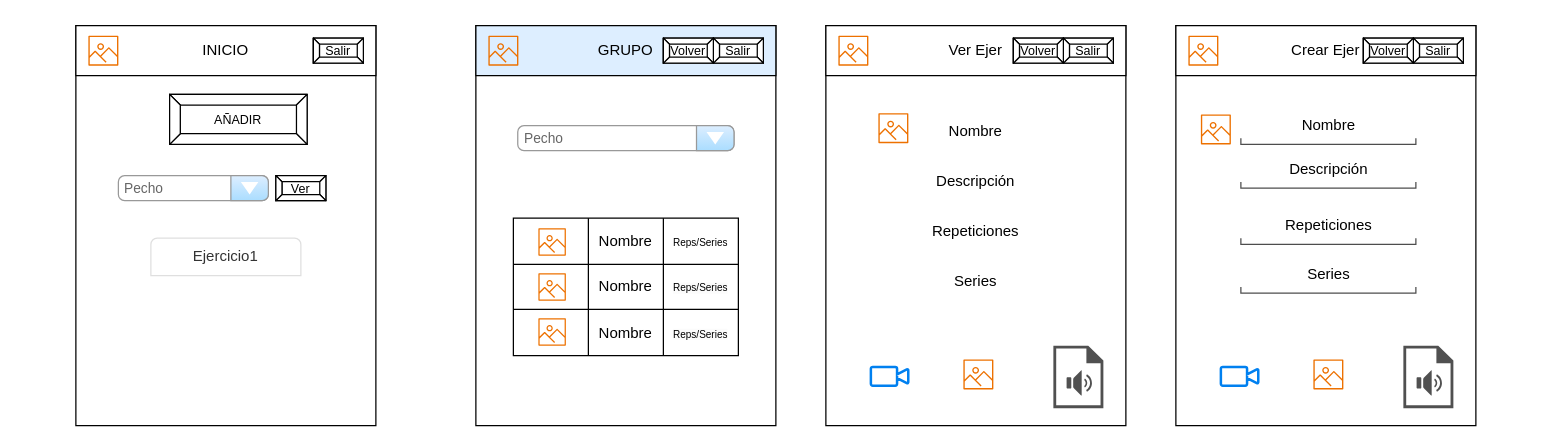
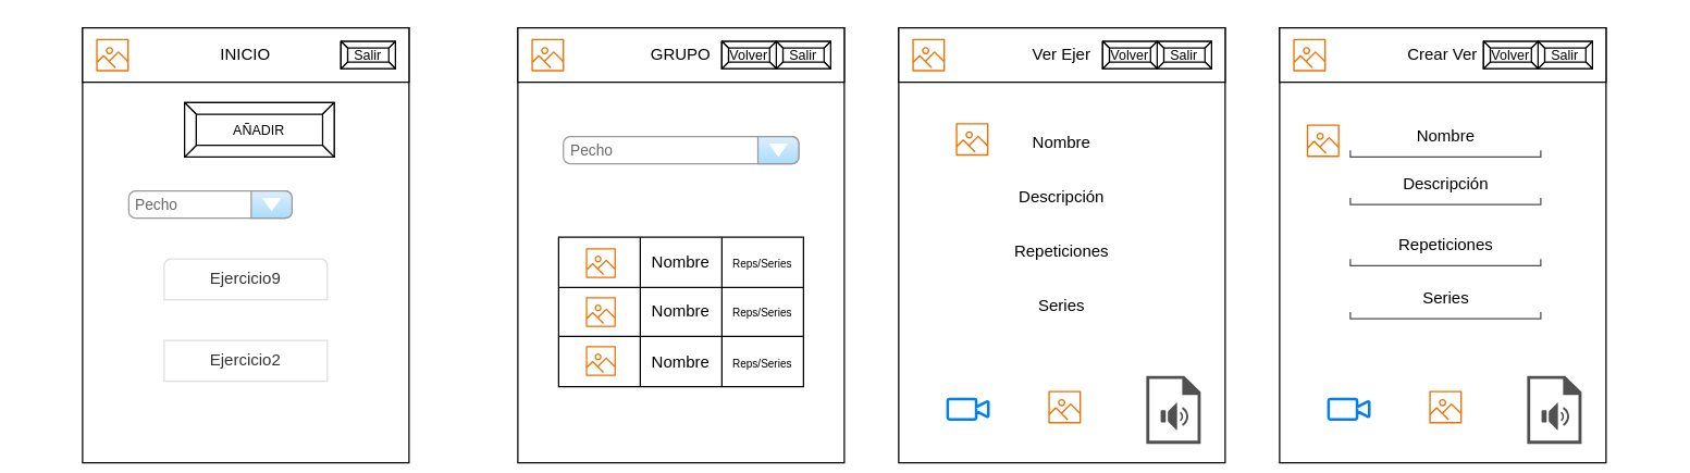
  <mxCell id="0" />
  <mxCell id="1" parent="0" />
  <mxCell id="2" value="" style="rounded=0;whiteSpace=wrap;html=1;rotation=90;" vertex="1" parent="1"><mxGeometry y="60" width="320" height="240" as="geometry" x="20" /></mxCell>
  <mxCell id="3" value="INICIO" style="rounded=0;whiteSpace=wrap;html=1;" vertex="1" parent="1"><mxGeometry x="60" y="20" width="240" height="40" as="geometry" /></mxCell>
  <mxCell id="4" value="Pecho" style="strokeWidth=1;shadow=0;dashed=0;align=center;html=1;shape=mxgraph.mockup.forms.comboBox;strokeColor=#999999;fillColor=#ddeeff;align=left;fillColor2=#aaddff;mainText=;fontColor=#666666;fontSize=11;spacingLeft=3;fontStyle=0" vertex="1" parent="1"><mxGeometry x="94" y="140" width="120" height="20" as="geometry" /></mxCell>
  <mxCell id="5" value="Salir" style="labelPosition=center;verticalLabelPosition=middle;align=center;html=1;shape=mxgraph.basic.button;dx=4.88;whiteSpace=wrap;fontSize=10;" vertex="1" parent="1"><mxGeometry x="250" y="30" width="40" height="20" as="geometry" /></mxCell>
  <mxCell id="6" value="" style="sketch=0;outlineConnect=0;fontColor=#232F3E;gradientColor=none;fillColor=#ED7100;strokeColor=none;dashed=0;verticalLabelPosition=bottom;verticalAlign=top;align=center;html=1;fontSize=12;fontStyle=0;aspect=fixed;pointerEvents=1;shape=mxgraph.aws4.container_registry_image;" vertex="1" parent="1"><mxGeometry x="70" y="28" width="24" height="24" as="geometry" /></mxCell>
  <mxCell id="7" value="AÑADIR" style="labelPosition=center;verticalLabelPosition=middle;align=center;html=1;shape=mxgraph.basic.button;dx=8.53;whiteSpace=wrap;fontSize=10;" vertex="1" parent="1"><mxGeometry x="135" y="75" width="110" height="40" as="geometry" /></mxCell>
- <mxCell id="8" value="Ver" style="labelPosition=center;verticalLabelPosition=middle;align=center;html=1;shape=mxgraph.basic.button;dx=4.88;whiteSpace=wrap;fontSize=10;" vertex="1" parent="1"><mxGeometry x="220" y="140" width="40" height="20" as="geometry" /></mxCell>
- <mxCell id="9" value="Ejercicio1" style="text;strokeColor=#DFDFDF;fillColor=#FFFFFF;align=center;verticalAlign=middle;spacingLeft=10;spacingRight=10;overflow=hidden;points=[[0,0.5],[1,0.5]];portConstraint=eastwest;rotatable=0;whiteSpace=wrap;html=1;shape=mxgraph.bootstrap.topButton;rSize=5;fontColor=#333333;" vertex="1" parent="1"><mxGeometry x="120" y="190" width="120" height="30" as="geometry" /></mxCell>
+ <mxCell id="9" value="Ejercicio9" style="text;strokeColor=#DFDFDF;fillColor=#FFFFFF;align=center;verticalAlign=middle;spacingLeft=10;spacingRight=10;overflow=hidden;points=[[0,0.5],[1,0.5]];portConstraint=eastwest;rotatable=0;whiteSpace=wrap;html=1;shape=mxgraph.bootstrap.topButton;rSize=5;fontColor=#333333;" vertex="1" parent="1"><mxGeometry x="120" y="190" width="120" height="30" as="geometry" /></mxCell>
+ <mxCell id="10" value="Ejercicio2" style="text;strokeColor=#DFDFDF;fillColor=#FFFFFF;align=center;verticalAlign=middle;spacingLeft=10;spacingRight=10;overflow=hidden;points=[[0,0.5],[1,0.5]];portConstraint=eastwest;rotatable=0;whiteSpace=wrap;html=1;rSize=5;fontColor=#333333;" vertex="1" parent="1"><mxGeometry x="120" y="250" width="120" height="30" as="geometry" /></mxCell>
  <mxCell id="11" value="" style="rounded=0;whiteSpace=wrap;html=1;rotation=90;" vertex="1" parent="1"><mxGeometry x="340" y="60" width="320" height="240" as="geometry" /></mxCell>
- <mxCell id="12" value="GRUPO" style="rounded=0;whiteSpace=wrap;html=1;fillColor=#ddeeff;" vertex="1" parent="1"><mxGeometry x="380" y="20" width="240" height="40" as="geometry" /></mxCell>
+ <mxCell id="12" value="GRUPO" style="rounded=0;whiteSpace=wrap;html=1;" vertex="1" parent="1"><mxGeometry x="380" y="20" width="240" height="40" as="geometry" /></mxCell>
  <mxCell id="13" value="Pecho" style="strokeWidth=1;shadow=0;dashed=0;align=center;html=1;shape=mxgraph.mockup.forms.comboBox;strokeColor=#999999;fillColor=#ddeeff;align=left;fillColor2=#aaddff;mainText=;fontColor=#666666;fontSize=11;spacingLeft=3;fontStyle=0" vertex="1" parent="1"><mxGeometry x="413.5" y="100" width="173" height="20" as="geometry" /></mxCell>
  <mxCell id="14" value="Salir" style="labelPosition=center;verticalLabelPosition=middle;align=center;html=1;shape=mxgraph.basic.button;dx=4.88;whiteSpace=wrap;fontSize=10;" vertex="1" parent="1"><mxGeometry x="570" y="30" width="40" height="20" as="geometry" /></mxCell>
  <mxCell id="15" value="" style="sketch=0;outlineConnect=0;fontColor=#232F3E;gradientColor=none;fillColor=#ED7100;strokeColor=none;dashed=0;verticalLabelPosition=bottom;verticalAlign=top;align=center;html=1;fontSize=12;fontStyle=0;aspect=fixed;pointerEvents=1;shape=mxgraph.aws4.container_registry_image;" vertex="1" parent="1"><mxGeometry x="390" y="28" width="24" height="24" as="geometry" /></mxCell>
  <mxCell id="16" value="Volver" style="labelPosition=center;verticalLabelPosition=middle;align=center;html=1;shape=mxgraph.basic.button;dx=4.88;whiteSpace=wrap;fontSize=10;" vertex="1" parent="1"><mxGeometry x="530" y="30" width="40" height="20" as="geometry" /></mxCell>
  <mxCell id="17" value="" style="shape=table;startSize=0;container=1;collapsible=0;childLayout=tableLayout;fontSize=16;" vertex="1" parent="1"><mxGeometry x="410" y="174" width="180" height="110" as="geometry" /></mxCell>
  <mxCell id="18" value="" style="shape=tableRow;horizontal=0;startSize=0;swimlaneHead=0;swimlaneBody=0;strokeColor=inherit;top=0;left=0;bottom=0;right=0;collapsible=0;dropTarget=0;fillColor=none;points=[[0,0.5],[1,0.5]];portConstraint=eastwest;fontSize=16;" vertex="1" parent="17"><mxGeometry width="180" height="37" as="geometry" /></mxCell>
  <mxCell id="19" value="" style="shape=partialRectangle;html=1;whiteSpace=wrap;connectable=0;strokeColor=inherit;overflow=hidden;fillColor=none;top=0;left=0;bottom=0;right=0;pointerEvents=1;fontSize=16;" vertex="1" parent="18"><mxGeometry width="60" height="37" as="geometry"><mxRectangle width="60" height="37" as="alternateBounds" /></mxGeometry></mxCell>
  <mxCell id="20" value="Nombre" style="shape=partialRectangle;html=1;whiteSpace=wrap;connectable=0;strokeColor=inherit;overflow=hidden;fillColor=none;top=0;left=0;bottom=0;right=0;pointerEvents=1;fontSize=12;" vertex="1" parent="18"><mxGeometry x="60" width="60" height="37" as="geometry"><mxRectangle width="60" height="37" as="alternateBounds" /></mxGeometry></mxCell>
  <mxCell id="21" value="&lt;font style=&quot;font-size: 8px;&quot;&gt;Reps/Series&lt;/font&gt;" style="shape=partialRectangle;html=1;whiteSpace=wrap;connectable=0;strokeColor=inherit;overflow=hidden;fillColor=none;top=0;left=0;bottom=0;right=0;pointerEvents=1;fontSize=12;" vertex="1" parent="18"><mxGeometry x="120" width="60" height="37" as="geometry"><mxRectangle width="60" height="37" as="alternateBounds" /></mxGeometry></mxCell>
  <mxCell id="22" value="" style="shape=tableRow;horizontal=0;startSize=0;swimlaneHead=0;swimlaneBody=0;strokeColor=inherit;top=0;left=0;bottom=0;right=0;collapsible=0;dropTarget=0;fillColor=none;points=[[0,0.5],[1,0.5]];portConstraint=eastwest;fontSize=16;" vertex="1" parent="17"><mxGeometry y="37" width="180" height="36" as="geometry" /></mxCell>
  <mxCell id="23" value="" style="shape=partialRectangle;html=1;whiteSpace=wrap;connectable=0;strokeColor=inherit;overflow=hidden;fillColor=none;top=0;left=0;bottom=0;right=0;pointerEvents=1;fontSize=16;" vertex="1" parent="22"><mxGeometry width="60" height="36" as="geometry"><mxRectangle width="60" height="36" as="alternateBounds" /></mxGeometry></mxCell>
  <mxCell id="24" value="Nombre" style="shape=partialRectangle;html=1;whiteSpace=wrap;connectable=0;strokeColor=inherit;overflow=hidden;fillColor=none;top=0;left=0;bottom=0;right=0;pointerEvents=1;fontSize=12;" vertex="1" parent="22"><mxGeometry x="60" width="60" height="36" as="geometry"><mxRectangle width="60" height="36" as="alternateBounds" /></mxGeometry></mxCell>
  <mxCell id="25" value="&lt;span style=&quot;color: rgb(0, 0, 0); font-family: Helvetica; font-size: 8px; font-style: normal; font-variant-ligatures: normal; font-variant-caps: normal; font-weight: 400; letter-spacing: normal; orphans: 2; text-align: center; text-indent: 0px; text-transform: none; widows: 2; word-spacing: 0px; -webkit-text-stroke-width: 0px; white-space: normal; background-color: rgb(251, 251, 251); text-decoration-thickness: initial; text-decoration-style: initial; text-decoration-color: initial; display: inline !important; float: none;&quot;&gt;Reps/Series&lt;/span&gt;" style="shape=partialRectangle;html=1;whiteSpace=wrap;connectable=0;strokeColor=inherit;overflow=hidden;fillColor=none;top=0;left=0;bottom=0;right=0;pointerEvents=1;fontSize=12;" vertex="1" parent="22"><mxGeometry x="120" width="60" height="36" as="geometry"><mxRectangle width="60" height="36" as="alternateBounds" /></mxGeometry></mxCell>
  <mxCell id="26" value="" style="shape=tableRow;horizontal=0;startSize=0;swimlaneHead=0;swimlaneBody=0;strokeColor=inherit;top=0;left=0;bottom=0;right=0;collapsible=0;dropTarget=0;fillColor=none;points=[[0,0.5],[1,0.5]];portConstraint=eastwest;fontSize=16;" vertex="1" parent="17"><mxGeometry y="73" width="180" height="37" as="geometry" /></mxCell>
  <mxCell id="27" value="" style="shape=partialRectangle;html=1;whiteSpace=wrap;connectable=0;strokeColor=inherit;overflow=hidden;fillColor=none;top=0;left=0;bottom=0;right=0;pointerEvents=1;fontSize=16;" vertex="1" parent="26"><mxGeometry width="60" height="37" as="geometry"><mxRectangle width="60" height="37" as="alternateBounds" /></mxGeometry></mxCell>
  <mxCell id="28" value="Nombre" style="shape=partialRectangle;html=1;whiteSpace=wrap;connectable=0;strokeColor=inherit;overflow=hidden;fillColor=none;top=0;left=0;bottom=0;right=0;pointerEvents=1;fontSize=12;" vertex="1" parent="26"><mxGeometry x="60" width="60" height="37" as="geometry"><mxRectangle width="60" height="37" as="alternateBounds" /></mxGeometry></mxCell>
  <mxCell id="29" value="&lt;span style=&quot;color: rgb(0, 0, 0); font-family: Helvetica; font-size: 8px; font-style: normal; font-variant-ligatures: normal; font-variant-caps: normal; font-weight: 400; letter-spacing: normal; orphans: 2; text-align: center; text-indent: 0px; text-transform: none; widows: 2; word-spacing: 0px; -webkit-text-stroke-width: 0px; white-space: normal; background-color: rgb(251, 251, 251); text-decoration-thickness: initial; text-decoration-style: initial; text-decoration-color: initial; display: inline !important; float: none;&quot;&gt;Reps/Series&lt;/span&gt;" style="shape=partialRectangle;html=1;whiteSpace=wrap;connectable=0;strokeColor=inherit;overflow=hidden;fillColor=none;top=0;left=0;bottom=0;right=0;pointerEvents=1;fontSize=12;" vertex="1" parent="26"><mxGeometry x="120" width="60" height="37" as="geometry"><mxRectangle width="60" height="37" as="alternateBounds" /></mxGeometry></mxCell>
  <mxCell id="30" value="" style="sketch=0;outlineConnect=0;fontColor=#232F3E;gradientColor=none;fillColor=#ED7100;strokeColor=none;dashed=0;verticalLabelPosition=bottom;verticalAlign=top;align=center;html=1;fontSize=12;fontStyle=0;aspect=fixed;pointerEvents=1;shape=mxgraph.aws4.container_registry_image;" vertex="1" parent="1"><mxGeometry x="430" y="182" width="22" height="22" as="geometry" /></mxCell>
  <mxCell id="31" value="" style="sketch=0;outlineConnect=0;fontColor=#232F3E;gradientColor=none;fillColor=#ED7100;strokeColor=none;dashed=0;verticalLabelPosition=bottom;verticalAlign=top;align=center;html=1;fontSize=12;fontStyle=0;aspect=fixed;pointerEvents=1;shape=mxgraph.aws4.container_registry_image;" vertex="1" parent="1"><mxGeometry x="430" y="254" width="22" height="22" as="geometry" /></mxCell>
  <mxCell id="32" value="" style="sketch=0;outlineConnect=0;fontColor=#232F3E;gradientColor=none;fillColor=#ED7100;strokeColor=none;dashed=0;verticalLabelPosition=bottom;verticalAlign=top;align=center;html=1;fontSize=12;fontStyle=0;aspect=fixed;pointerEvents=1;shape=mxgraph.aws4.container_registry_image;" vertex="1" parent="1"><mxGeometry x="430" y="218" width="22" height="22" as="geometry" /></mxCell>
  <mxCell id="33" value="" style="rounded=0;whiteSpace=wrap;html=1;rotation=90;" vertex="1" parent="1"><mxGeometry x="620" y="60" width="320" height="240" as="geometry" /></mxCell>
  <mxCell id="34" value="Ver Ejer" style="rounded=0;whiteSpace=wrap;html=1;" vertex="1" parent="1"><mxGeometry x="660" y="20" width="240" height="40" as="geometry" /></mxCell>
  <mxCell id="35" value="Salir" style="labelPosition=center;verticalLabelPosition=middle;align=center;html=1;shape=mxgraph.basic.button;dx=4.88;whiteSpace=wrap;fontSize=10;" vertex="1" parent="1"><mxGeometry x="850" y="30" width="40" height="20" as="geometry" /></mxCell>
  <mxCell id="36" value="" style="sketch=0;outlineConnect=0;fontColor=#232F3E;gradientColor=none;fillColor=#ED7100;strokeColor=none;dashed=0;verticalLabelPosition=bottom;verticalAlign=top;align=center;html=1;fontSize=12;fontStyle=0;aspect=fixed;pointerEvents=1;shape=mxgraph.aws4.container_registry_image;" vertex="1" parent="1"><mxGeometry x="670" y="28" width="24" height="24" as="geometry" /></mxCell>
  <mxCell id="37" value="Volver" style="labelPosition=center;verticalLabelPosition=middle;align=center;html=1;shape=mxgraph.basic.button;dx=4.88;whiteSpace=wrap;fontSize=10;" vertex="1" parent="1"><mxGeometry x="810" y="30" width="40" height="20" as="geometry" /></mxCell>
  <mxCell id="38" value="Nombre" style="text;html=1;align=center;verticalAlign=middle;whiteSpace=wrap;rounded=0;" vertex="1" parent="1"><mxGeometry x="715" y="90" width="130" height="30" as="geometry" /></mxCell>
  <mxCell id="39" value="Descripción" style="text;html=1;align=center;verticalAlign=middle;whiteSpace=wrap;rounded=0;" vertex="1" parent="1"><mxGeometry x="715" y="120" width="130" height="50" as="geometry" /></mxCell>
  <mxCell id="40" value="" style="html=1;verticalLabelPosition=bottom;align=center;labelBackgroundColor=#ffffff;verticalAlign=top;strokeWidth=2;strokeColor=#0080F0;shadow=0;dashed=0;shape=mxgraph.ios7.icons.video_conversation;" vertex="1" parent="1"><mxGeometry x="696" y="293" width="30" height="15" as="geometry" /></mxCell>
  <mxCell id="41" value="" style="sketch=0;outlineConnect=0;fontColor=#232F3E;gradientColor=none;fillColor=#ED7100;strokeColor=none;dashed=0;verticalLabelPosition=bottom;verticalAlign=top;align=center;html=1;fontSize=12;fontStyle=0;aspect=fixed;pointerEvents=1;shape=mxgraph.aws4.container_registry_image;" vertex="1" parent="1"><mxGeometry x="770" y="287" width="24" height="24" as="geometry" /></mxCell>
  <mxCell id="42" value="" style="sketch=0;pointerEvents=1;shadow=0;dashed=0;html=1;strokeColor=none;fillColor=#505050;labelPosition=center;verticalLabelPosition=bottom;verticalAlign=top;outlineConnect=0;align=center;shape=mxgraph.office.concepts.sound_file;" vertex="1" parent="1"><mxGeometry x="842" y="276" width="40" height="50" as="geometry" /></mxCell>
  <mxCell id="43" value="Repeticiones" style="text;html=1;align=center;verticalAlign=middle;whiteSpace=wrap;rounded=0;" vertex="1" parent="1"><mxGeometry x="715" y="170" width="130" height="30" as="geometry" /></mxCell>
  <mxCell id="44" value="Series" style="text;html=1;align=center;verticalAlign=middle;whiteSpace=wrap;rounded=0;" vertex="1" parent="1"><mxGeometry x="715" y="210" width="130" height="30" as="geometry" /></mxCell>
  <mxCell id="45" value="" style="rounded=0;whiteSpace=wrap;html=1;rotation=90;" vertex="1" parent="1"><mxGeometry x="900" y="60" width="320" height="240" as="geometry" /></mxCell>
- <mxCell id="46" value="Crear Ejer" style="rounded=0;whiteSpace=wrap;html=1;" vertex="1" parent="1"><mxGeometry x="940" y="20" width="240" height="40" as="geometry" /></mxCell>
+ <mxCell id="46" value="Crear Ver" style="rounded=0;whiteSpace=wrap;html=1;" vertex="1" parent="1"><mxGeometry x="940" y="20" width="240" height="40" as="geometry" /></mxCell>
  <mxCell id="47" value="Salir" style="labelPosition=center;verticalLabelPosition=middle;align=center;html=1;shape=mxgraph.basic.button;dx=4.88;whiteSpace=wrap;fontSize=10;" vertex="1" parent="1"><mxGeometry x="1130" y="30" width="40" height="20" as="geometry" /></mxCell>
  <mxCell id="48" value="" style="sketch=0;outlineConnect=0;fontColor=#232F3E;gradientColor=none;fillColor=#ED7100;strokeColor=none;dashed=0;verticalLabelPosition=bottom;verticalAlign=top;align=center;html=1;fontSize=12;fontStyle=0;aspect=fixed;pointerEvents=1;shape=mxgraph.aws4.container_registry_image;" vertex="1" parent="1"><mxGeometry x="950" y="28" width="24" height="24" as="geometry" /></mxCell>
  <mxCell id="49" value="Volver" style="labelPosition=center;verticalLabelPosition=middle;align=center;html=1;shape=mxgraph.basic.button;dx=4.88;whiteSpace=wrap;fontSize=10;" vertex="1" parent="1"><mxGeometry x="1090" y="30" width="40" height="20" as="geometry" /></mxCell>
  <mxCell id="50" value="" style="html=1;verticalLabelPosition=bottom;align=center;labelBackgroundColor=#ffffff;verticalAlign=top;strokeWidth=2;strokeColor=#0080F0;shadow=0;dashed=0;shape=mxgraph.ios7.icons.video_conversation;" vertex="1" parent="1"><mxGeometry x="976" y="293" width="30" height="15" as="geometry" /></mxCell>
  <mxCell id="51" value="" style="sketch=0;outlineConnect=0;fontColor=#232F3E;gradientColor=none;fillColor=#ED7100;strokeColor=none;dashed=0;verticalLabelPosition=bottom;verticalAlign=top;align=center;html=1;fontSize=12;fontStyle=0;aspect=fixed;pointerEvents=1;shape=mxgraph.aws4.container_registry_image;" vertex="1" parent="1"><mxGeometry x="1050" y="287" width="24" height="24" as="geometry" /></mxCell>
  <mxCell id="52" value="" style="sketch=0;pointerEvents=1;shadow=0;dashed=0;html=1;strokeColor=none;fillColor=#505050;labelPosition=center;verticalLabelPosition=bottom;verticalAlign=top;outlineConnect=0;align=center;shape=mxgraph.office.concepts.sound_file;" vertex="1" parent="1"><mxGeometry x="1122" y="276" width="40" height="50" as="geometry" /></mxCell>
  <mxCell id="53" value="Nombre" style="strokeWidth=1;html=1;shadow=0;dashed=0;shape=mxgraph.android.textfield;align=center;strokeColor=#4D4D4D;pointerEvents=1" vertex="1" parent="1"><mxGeometry x="992" y="85" width="140" height="30" as="geometry" /></mxCell>
  <mxCell id="54" value="Descripción" style="strokeWidth=1;html=1;shadow=0;dashed=0;shape=mxgraph.android.textfield;align=center;strokeColor=#4D4D4D;pointerEvents=1" vertex="1" parent="1"><mxGeometry x="992" y="120" width="140" height="30" as="geometry" /></mxCell>
  <mxCell id="55" value="Repeticiones" style="strokeWidth=1;html=1;shadow=0;dashed=0;shape=mxgraph.android.textfield;align=center;strokeColor=#4D4D4D;pointerEvents=1" vertex="1" parent="1"><mxGeometry x="992" y="165" width="140" height="30" as="geometry" /></mxCell>
  <mxCell id="56" value="Series" style="strokeWidth=1;html=1;shadow=0;dashed=0;shape=mxgraph.android.textfield;align=center;strokeColor=#4D4D4D;pointerEvents=1" vertex="1" parent="1"><mxGeometry x="992" y="204" width="140" height="30" as="geometry" /></mxCell>
  <mxCell id="57" value="" style="sketch=0;outlineConnect=0;fontColor=#232F3E;gradientColor=none;fillColor=#ED7100;strokeColor=none;dashed=0;verticalLabelPosition=bottom;verticalAlign=top;align=center;html=1;fontSize=12;fontStyle=0;aspect=fixed;pointerEvents=1;shape=mxgraph.aws4.container_registry_image;" vertex="1" parent="1"><mxGeometry x="960" y="91" width="24" height="24" as="geometry" /></mxCell>
  <mxCell id="58" value="" style="sketch=0;outlineConnect=0;fontColor=#232F3E;gradientColor=none;fillColor=#ED7100;strokeColor=none;dashed=0;verticalLabelPosition=bottom;verticalAlign=top;align=center;html=1;fontSize=12;fontStyle=0;aspect=fixed;pointerEvents=1;shape=mxgraph.aws4.container_registry_image;" vertex="1" parent="1"><mxGeometry x="702" y="90" width="24" height="24" as="geometry" /></mxCell>
